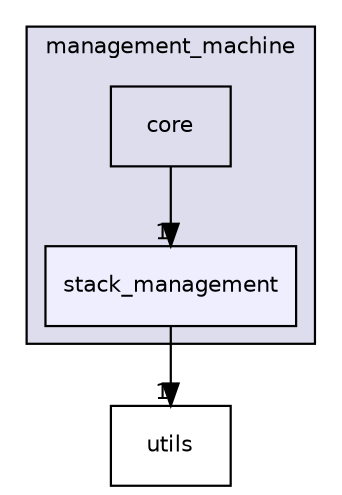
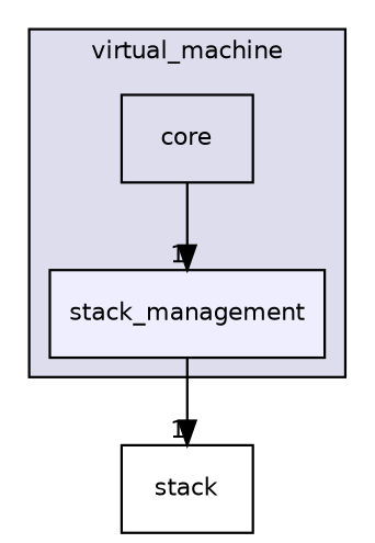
  digraph {
    compound=true
    node [fontname=Helvetica fontsize=10 shape=box]
    edge [headlabel=1 labeldistance=1.5 labelfontname=Helvetica labelfontsize=10]
    n1 [label=core]
    n2 [fillcolor="#eeeeff" label=stack_management pencolor=black style=filled]
-   n3 [label=utils]
+   n3 [label=stack]
    subgraph cluster_1 {
      bgcolor="#ddddee"
      fontname=Helvetica
      fontsize=10
-     label=management_machine
+     label=virtual_machine
      pencolor=black
      n1
      n2
    }
    n1 -> n2
    n2 -> n3
  }
